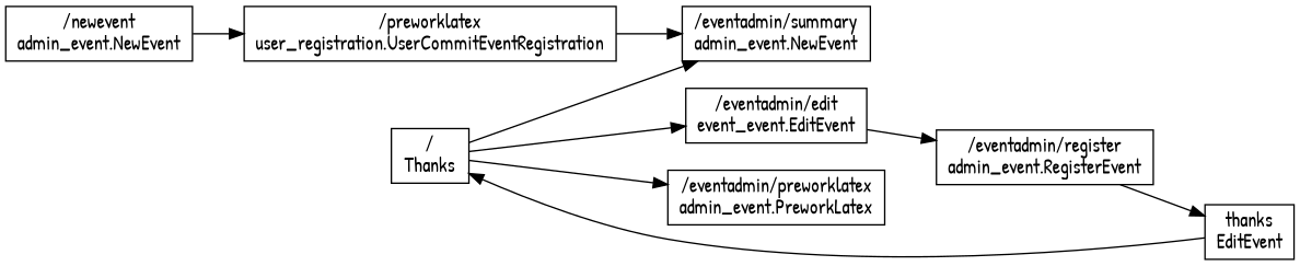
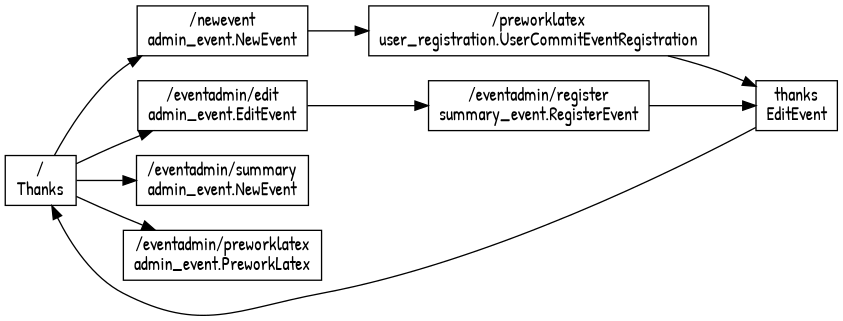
  digraph {
    fontname="Patrick Hand"
    rankdir=LR
    node [fontname="Patrick Hand" shape=record]
    edge [fontname="Patrick Hand"]
    n1 [label="/\nThanks"]
    n2 [label="/newevent\nadmin_event.NewEvent"]
-   n3 [label="/eventadmin/edit\nevent_event.EditEvent"]
+   n3 [label="/eventadmin/edit\nadmin_event.EditEvent"]
    n4 [label="/eventadmin/summary\nadmin_event.NewEvent"]
    n5 [label="/eventadmin/preworklatex\nadmin_event.PreworkLatex"]
    n6 [label="/preworklatex\nuser_registration.UserCommitEventRegistration"]
-   n7 [label="/eventadmin/register\nadmin_event.RegisterEvent"]
+   n7 [label="/eventadmin/register\nsummary_event.RegisterEvent"]
    n8 [label="thanks\nEditEvent"]
+   n1 -> n2
    n1 -> n3
    n1 -> n4
    n1 -> n5
    n2 -> n6
    n3 -> n7
-   n6 -> n4
+   n6 -> n8
    n7 -> n8
    n8 -> n1
  }
